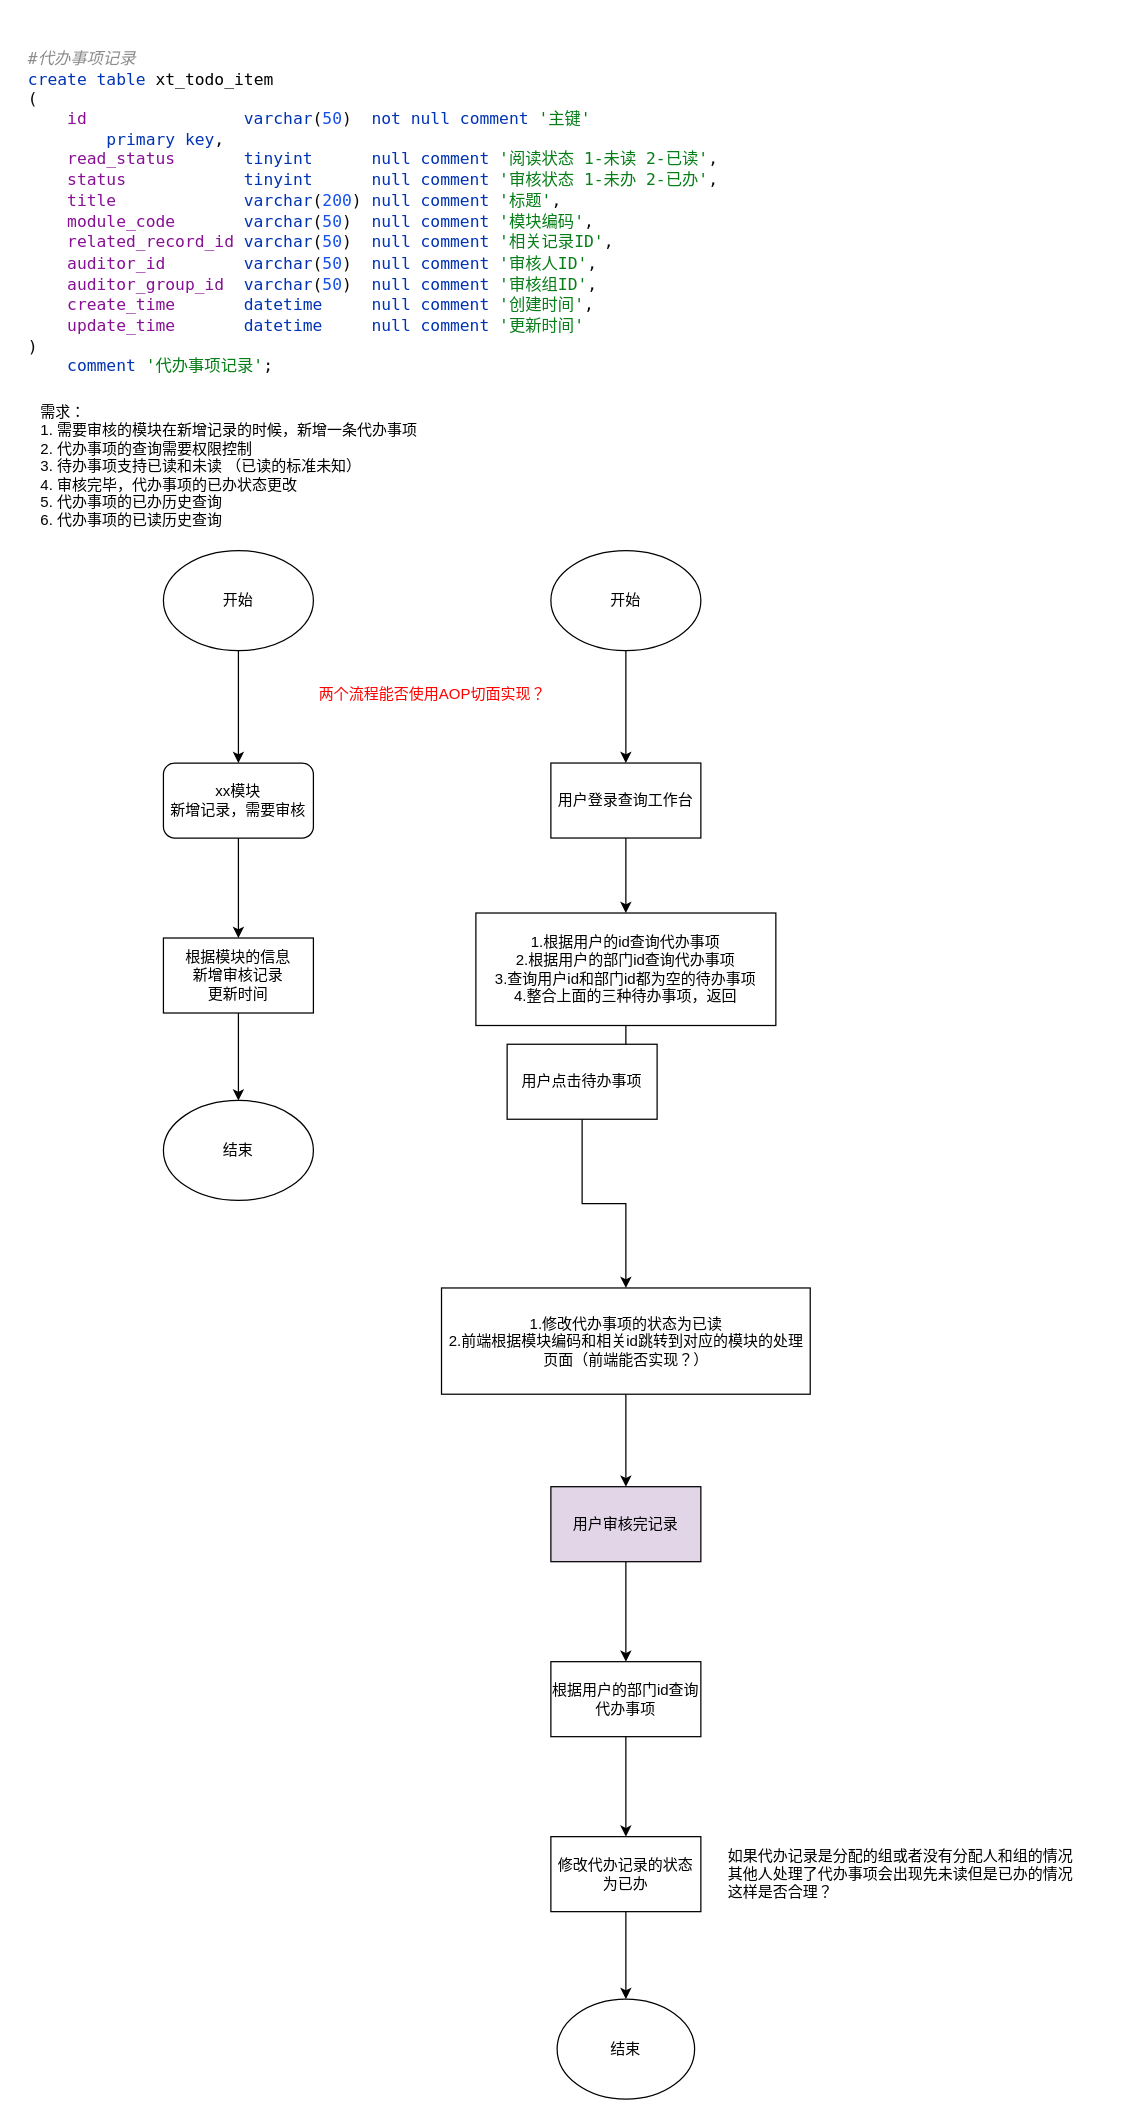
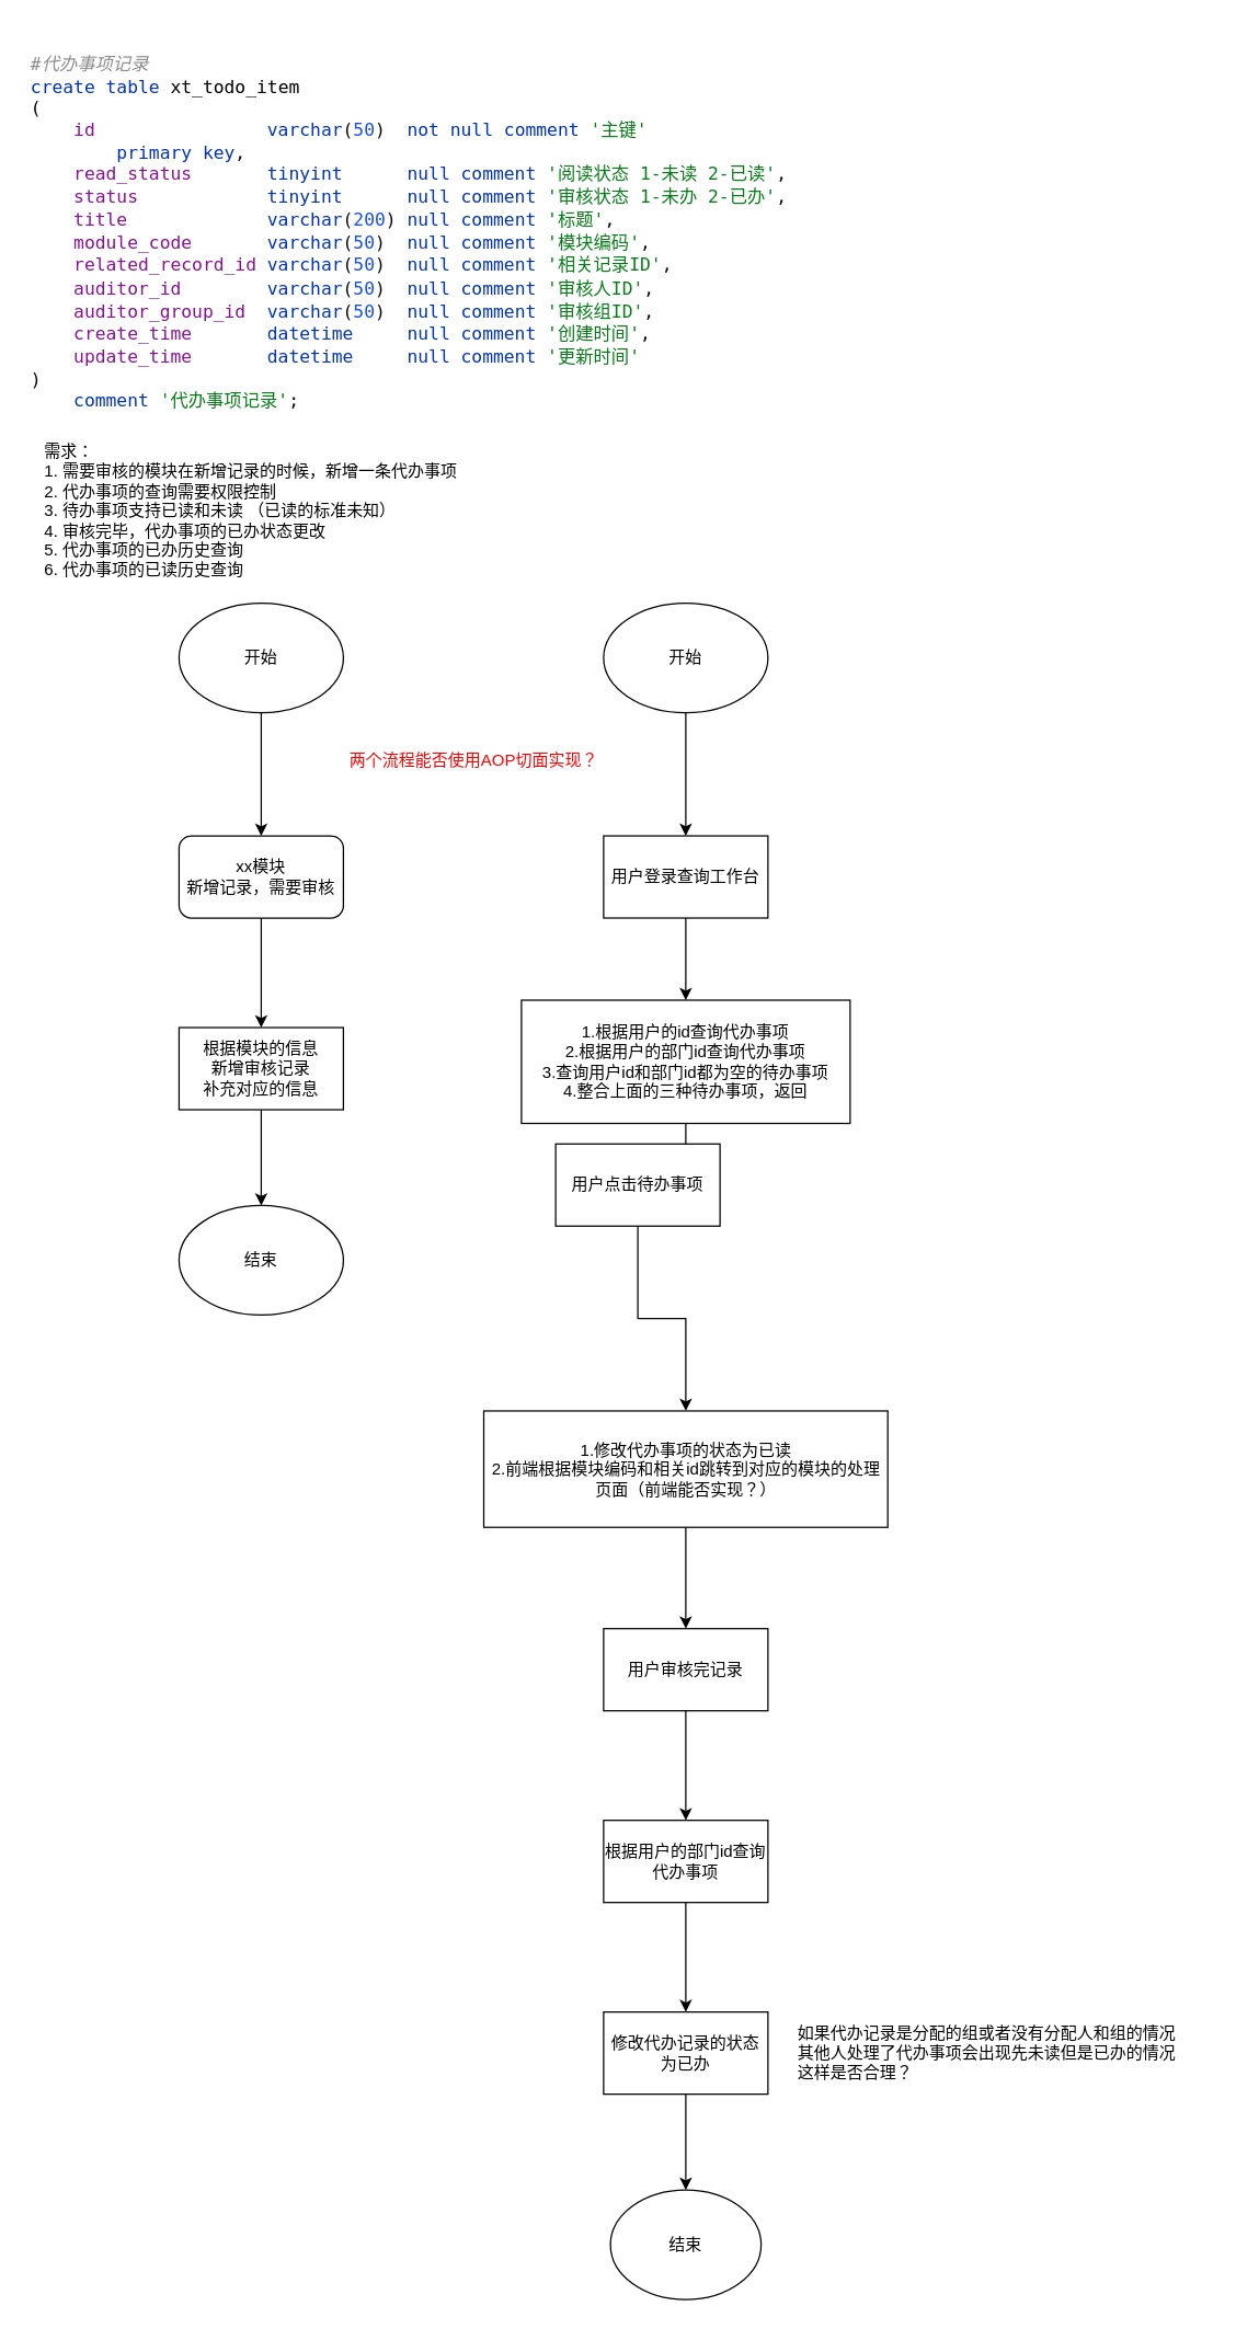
  <mxCell id="0" />
  <mxCell id="1" parent="0" />
  <mxCell id="2" value="&lt;div style=&quot;background-color:#ffffff;color:#080808&quot;&gt;&lt;pre style=&quot;font-family:'JetBrains Mono',monospace;font-size:9.8pt;&quot;&gt;&lt;pre style=&quot;font-family: &amp;quot;JetBrains Mono&amp;quot;, monospace; font-size: 9.8pt;&quot;&gt;&lt;span style=&quot;color: rgb(140, 140, 140); font-style: italic;&quot;&gt;#&lt;/span&gt;&lt;span style=&quot;color: rgb(140, 140, 140); font-style: italic; font-family: &amp;quot;Courier New&amp;quot;, monospace;&quot;&gt;代办事项记录&lt;br&gt;&lt;/span&gt;&lt;span style=&quot;color: rgb(0, 51, 179);&quot;&gt;create table &lt;/span&gt;&lt;span style=&quot;color: rgb(0, 0, 0);&quot;&gt;xt_todo_item&lt;br&gt;&lt;/span&gt;(&lt;br&gt;    &lt;span style=&quot;color: rgb(135, 16, 148);&quot;&gt;id                &lt;/span&gt;&lt;span style=&quot;color: rgb(0, 51, 179);&quot;&gt;varchar&lt;/span&gt;(&lt;span style=&quot;color: rgb(23, 80, 235);&quot;&gt;50&lt;/span&gt;)  &lt;span style=&quot;color: rgb(0, 51, 179);&quot;&gt;not null comment &lt;/span&gt;&lt;span style=&quot;color: rgb(6, 125, 23);&quot;&gt;'&lt;/span&gt;&lt;span style=&quot;color: rgb(6, 125, 23); font-family: &amp;quot;Courier New&amp;quot;, monospace;&quot;&gt;主键&lt;/span&gt;&lt;span style=&quot;color: rgb(6, 125, 23);&quot;&gt;'&lt;br&gt;&lt;/span&gt;&lt;span style=&quot;color: rgb(6, 125, 23);&quot;&gt;        &lt;/span&gt;&lt;span style=&quot;color: rgb(0, 51, 179);&quot;&gt;primary key&lt;/span&gt;,&lt;br&gt;    &lt;span style=&quot;color: rgb(135, 16, 148);&quot;&gt;read_status       &lt;/span&gt;&lt;span style=&quot;color: rgb(0, 51, 179);&quot;&gt;tinyint      null comment &lt;/span&gt;&lt;span style=&quot;color: rgb(6, 125, 23);&quot;&gt;'&lt;/span&gt;&lt;span style=&quot;color: rgb(6, 125, 23); font-family: &amp;quot;Courier New&amp;quot;, monospace;&quot;&gt;阅读状态&lt;/span&gt;&lt;span style=&quot;color: rgb(6, 125, 23);&quot;&gt; 1-&lt;/span&gt;&lt;span style=&quot;color: rgb(6, 125, 23); font-family: &amp;quot;Courier New&amp;quot;, monospace;&quot;&gt;未读&lt;/span&gt;&lt;span style=&quot;color: rgb(6, 125, 23);&quot;&gt; 2-&lt;/span&gt;&lt;span style=&quot;color: rgb(6, 125, 23); font-family: &amp;quot;Courier New&amp;quot;, monospace;&quot;&gt;已读&lt;/span&gt;&lt;span style=&quot;color: rgb(6, 125, 23);&quot;&gt;'&lt;/span&gt;,&lt;br&gt;    &lt;span style=&quot;color: rgb(135, 16, 148);&quot;&gt;status            &lt;/span&gt;&lt;span style=&quot;color: rgb(0, 51, 179);&quot;&gt;tinyint      null comment &lt;/span&gt;&lt;span style=&quot;color: rgb(6, 125, 23);&quot;&gt;'&lt;/span&gt;&lt;span style=&quot;color: rgb(6, 125, 23); font-family: &amp;quot;Courier New&amp;quot;, monospace;&quot;&gt;审核状态&lt;/span&gt;&lt;span style=&quot;color: rgb(6, 125, 23);&quot;&gt; 1-&lt;/span&gt;&lt;span style=&quot;color: rgb(6, 125, 23); font-family: &amp;quot;Courier New&amp;quot;, monospace;&quot;&gt;未办&lt;/span&gt;&lt;span style=&quot;color: rgb(6, 125, 23);&quot;&gt; 2-&lt;/span&gt;&lt;span style=&quot;color: rgb(6, 125, 23); font-family: &amp;quot;Courier New&amp;quot;, monospace;&quot;&gt;已办&lt;/span&gt;&lt;span style=&quot;color: rgb(6, 125, 23);&quot;&gt;'&lt;/span&gt;,&lt;br&gt;    &lt;span style=&quot;color: rgb(135, 16, 148);&quot;&gt;title             &lt;/span&gt;&lt;span style=&quot;color: rgb(0, 51, 179);&quot;&gt;varchar&lt;/span&gt;(&lt;span style=&quot;color: rgb(23, 80, 235);&quot;&gt;200&lt;/span&gt;) &lt;span style=&quot;color: rgb(0, 51, 179);&quot;&gt;null comment &lt;/span&gt;&lt;span style=&quot;color: rgb(6, 125, 23);&quot;&gt;'&lt;/span&gt;&lt;span style=&quot;color: rgb(6, 125, 23); font-family: &amp;quot;Courier New&amp;quot;, monospace;&quot;&gt;标题&lt;/span&gt;&lt;span style=&quot;color: rgb(6, 125, 23);&quot;&gt;'&lt;/span&gt;,&lt;br&gt;    &lt;span style=&quot;color: rgb(135, 16, 148);&quot;&gt;module_code       &lt;/span&gt;&lt;span style=&quot;color: rgb(0, 51, 179);&quot;&gt;varchar&lt;/span&gt;(&lt;span style=&quot;color: rgb(23, 80, 235);&quot;&gt;50&lt;/span&gt;)  &lt;span style=&quot;color: rgb(0, 51, 179);&quot;&gt;null comment &lt;/span&gt;&lt;span style=&quot;color: rgb(6, 125, 23);&quot;&gt;'&lt;/span&gt;&lt;span style=&quot;color: rgb(6, 125, 23); font-family: &amp;quot;Courier New&amp;quot;, monospace;&quot;&gt;模块编码&lt;/span&gt;&lt;span style=&quot;color: rgb(6, 125, 23);&quot;&gt;'&lt;/span&gt;,&lt;br&gt;    &lt;span style=&quot;color: rgb(135, 16, 148);&quot;&gt;related_record_id &lt;/span&gt;&lt;span style=&quot;color: rgb(0, 51, 179);&quot;&gt;varchar&lt;/span&gt;(&lt;span style=&quot;color: rgb(23, 80, 235);&quot;&gt;50&lt;/span&gt;)  &lt;span style=&quot;color: rgb(0, 51, 179);&quot;&gt;null comment &lt;/span&gt;&lt;span style=&quot;color: rgb(6, 125, 23);&quot;&gt;'&lt;/span&gt;&lt;span style=&quot;color: rgb(6, 125, 23); font-family: &amp;quot;Courier New&amp;quot;, monospace;&quot;&gt;相关记录&lt;/span&gt;&lt;span style=&quot;color: rgb(6, 125, 23);&quot;&gt;ID'&lt;/span&gt;,&lt;br&gt;    &lt;span style=&quot;color: rgb(135, 16, 148);&quot;&gt;auditor_id        &lt;/span&gt;&lt;span style=&quot;color: rgb(0, 51, 179);&quot;&gt;varchar&lt;/span&gt;(&lt;span style=&quot;color: rgb(23, 80, 235);&quot;&gt;50&lt;/span&gt;)  &lt;span style=&quot;color: rgb(0, 51, 179);&quot;&gt;null comment &lt;/span&gt;&lt;span style=&quot;color: rgb(6, 125, 23);&quot;&gt;'&lt;/span&gt;&lt;span style=&quot;color: rgb(6, 125, 23); font-family: &amp;quot;Courier New&amp;quot;, monospace;&quot;&gt;审核人&lt;/span&gt;&lt;span style=&quot;color: rgb(6, 125, 23);&quot;&gt;ID'&lt;/span&gt;,&lt;br&gt;    &lt;span style=&quot;color: rgb(135, 16, 148);&quot;&gt;auditor_group_id  &lt;/span&gt;&lt;span style=&quot;color: rgb(0, 51, 179);&quot;&gt;varchar&lt;/span&gt;(&lt;span style=&quot;color: rgb(23, 80, 235);&quot;&gt;50&lt;/span&gt;)  &lt;span style=&quot;color: rgb(0, 51, 179);&quot;&gt;null comment &lt;/span&gt;&lt;span style=&quot;color: rgb(6, 125, 23);&quot;&gt;'&lt;/span&gt;&lt;span style=&quot;color: rgb(6, 125, 23); font-family: &amp;quot;Courier New&amp;quot;, monospace;&quot;&gt;审核组&lt;/span&gt;&lt;span style=&quot;color: rgb(6, 125, 23);&quot;&gt;ID'&lt;/span&gt;,&lt;br&gt;    &lt;span style=&quot;color: rgb(135, 16, 148);&quot;&gt;create_time       &lt;/span&gt;&lt;span style=&quot;color: rgb(0, 51, 179);&quot;&gt;datetime     null comment &lt;/span&gt;&lt;span style=&quot;color: rgb(6, 125, 23);&quot;&gt;'&lt;/span&gt;&lt;span style=&quot;color: rgb(6, 125, 23); font-family: &amp;quot;Courier New&amp;quot;, monospace;&quot;&gt;创建时间&lt;/span&gt;&lt;span style=&quot;color: rgb(6, 125, 23);&quot;&gt;'&lt;/span&gt;,&lt;br&gt;    &lt;span style=&quot;color: rgb(135, 16, 148);&quot;&gt;update_time       &lt;/span&gt;&lt;span style=&quot;color: rgb(0, 51, 179);&quot;&gt;datetime     null comment &lt;/span&gt;&lt;span style=&quot;color: rgb(6, 125, 23);&quot;&gt;'&lt;/span&gt;&lt;span style=&quot;color: rgb(6, 125, 23); font-family: &amp;quot;Courier New&amp;quot;, monospace;&quot;&gt;更新时间&lt;/span&gt;&lt;span style=&quot;color: rgb(6, 125, 23);&quot;&gt;'&lt;br&gt;&lt;/span&gt;)&lt;br&gt;    &lt;span style=&quot;color: rgb(0, 51, 179);&quot;&gt;comment &lt;/span&gt;&lt;span style=&quot;color: rgb(6, 125, 23);&quot;&gt;'&lt;/span&gt;&lt;span style=&quot;color: rgb(6, 125, 23); font-family: &amp;quot;Courier New&amp;quot;, monospace;&quot;&gt;代办事项记录&lt;/span&gt;&lt;span style=&quot;color: rgb(6, 125, 23);&quot;&gt;'&lt;/span&gt;;&lt;/pre&gt;&lt;/pre&gt;&lt;/div&gt;" style="text;html=1;align=left;verticalAlign=middle;resizable=0;points=[];autosize=1;strokeColor=none;fillColor=none;" vertex="1" parent="1"><mxGeometry width="490" height="300" as="geometry" x="20" y="20" /></mxCell>
  <mxCell id="3" value="" style="edgeStyle=orthogonalEdgeStyle;rounded=0;orthogonalLoop=1;jettySize=auto;html=1;" edge="1" parent="1" source="4" target="6"><mxGeometry relative="1" as="geometry" /></mxCell>
  <mxCell id="4" value="开始" style="ellipse;whiteSpace=wrap;html=1;" vertex="1" parent="1"><mxGeometry x="130" y="440" width="120" height="80" as="geometry" /></mxCell>
  <mxCell id="5" value="" style="edgeStyle=orthogonalEdgeStyle;rounded=0;orthogonalLoop=1;jettySize=auto;html=1;" edge="1" parent="1" source="6" target="8"><mxGeometry relative="1" as="geometry" /></mxCell>
  <mxCell id="6" value="xx模块&lt;br&gt;新增记录，需要审核" style="whiteSpace=wrap;html=1;rounded=1;" vertex="1" parent="1"><mxGeometry x="130" y="610" width="120" height="60" as="geometry" /></mxCell>
  <mxCell id="7" value="" style="edgeStyle=orthogonalEdgeStyle;rounded=0;orthogonalLoop=1;jettySize=auto;html=1;" edge="1" parent="1" source="8" target="10"><mxGeometry relative="1" as="geometry" /></mxCell>
- <mxCell id="8" value="根据模块的信息&lt;br&gt;新增审核记录&lt;br&gt;更新时间" style="whiteSpace=wrap;html=1;" vertex="1" parent="1"><mxGeometry x="130" y="750" width="120" height="60" as="geometry" /></mxCell>
+ <mxCell id="8" value="根据模块的信息&lt;br&gt;新增审核记录&lt;br&gt;补充对应的信息" style="whiteSpace=wrap;html=1;" vertex="1" parent="1"><mxGeometry x="130" y="750" width="120" height="60" as="geometry" /></mxCell>
  <mxCell id="9" value="需求：&lt;div&gt;1. 需要审核的模块在新增记录的时候，新增一条代办事项&lt;/div&gt;&lt;div&gt;2. 代办事项的查询需要权限控制&lt;/div&gt;&lt;div&gt;3. 待办事项支持已读和未读 （已读的标准未知）&lt;/div&gt;&lt;div&gt;4. 审核完毕，代办事项的已办状态更改&lt;/div&gt;&lt;div&gt;5. 代办事项的已办历史查询&lt;/div&gt;&lt;div&gt;6. 代办事项的已读历史查询&lt;/div&gt;&lt;div&gt;&lt;br&gt;&lt;/div&gt;" style="text;html=1;align=left;verticalAlign=middle;resizable=0;points=[];autosize=1;strokeColor=none;fillColor=none;" vertex="1" parent="1"><mxGeometry x="30" y="315" width="320" height="130" as="geometry" /></mxCell>
  <mxCell id="10" value="结束" style="ellipse;whiteSpace=wrap;html=1;" vertex="1" parent="1"><mxGeometry x="130" y="880" width="120" height="80" as="geometry" /></mxCell>
  <mxCell id="11" value="" style="edgeStyle=orthogonalEdgeStyle;rounded=0;orthogonalLoop=1;jettySize=auto;html=1;" edge="1" parent="1" source="12" target="14"><mxGeometry relative="1" as="geometry" /></mxCell>
  <mxCell id="12" value="开始" style="ellipse;whiteSpace=wrap;html=1;" vertex="1" parent="1"><mxGeometry x="440" y="440" width="120" height="80" as="geometry" /></mxCell>
  <mxCell id="13" value="" style="edgeStyle=orthogonalEdgeStyle;rounded=0;orthogonalLoop=1;jettySize=auto;html=1;" edge="1" parent="1" source="14" target="16"><mxGeometry relative="1" as="geometry" /></mxCell>
  <mxCell id="14" value="用户登录查询工作台" style="whiteSpace=wrap;html=1;" vertex="1" parent="1"><mxGeometry x="440" y="610" width="120" height="60" as="geometry" /></mxCell>
  <mxCell id="15" value="" style="edgeStyle=orthogonalEdgeStyle;rounded=0;orthogonalLoop=1;jettySize=auto;html=1;" edge="1" parent="1" source="16" target="18"><mxGeometry relative="1" as="geometry" /></mxCell>
  <mxCell id="16" value="1.根据用户的id查询代办事项&lt;div&gt;2.根据用户的部门id查询代办事项&lt;/div&gt;&lt;div&gt;3.查询用户id和部门id都为空的待办事项&lt;/div&gt;&lt;div&gt;4.整合上面的三种待办事项，返回&lt;/div&gt;" style="whiteSpace=wrap;html=1;" vertex="1" parent="1"><mxGeometry x="380" y="730" width="240" height="90" as="geometry" /></mxCell>
  <mxCell id="17" value="" style="edgeStyle=orthogonalEdgeStyle;rounded=0;orthogonalLoop=1;jettySize=auto;html=1;" edge="1" parent="1" source="18" target="20"><mxGeometry relative="1" as="geometry" /></mxCell>
  <mxCell id="18" value="用户点击待办事项" style="whiteSpace=wrap;html=1;" vertex="1" parent="1"><mxGeometry x="405" y="835" width="120" height="60" as="geometry" /></mxCell>
  <mxCell id="19" value="" style="edgeStyle=orthogonalEdgeStyle;rounded=0;orthogonalLoop=1;jettySize=auto;html=1;" edge="1" parent="1" source="20" target="22"><mxGeometry relative="1" as="geometry" /></mxCell>
  <mxCell id="20" value="1.修改代办事项的状态为已读&lt;div&gt;2.前端根据模块编码和相关id跳转到对应的模块的处理页面（前端能否实现？）&lt;/div&gt;" style="whiteSpace=wrap;html=1;" vertex="1" parent="1"><mxGeometry x="352.5" y="1030" width="295" height="85" as="geometry" /></mxCell>
  <mxCell id="21" value="" style="edgeStyle=orthogonalEdgeStyle;rounded=0;orthogonalLoop=1;jettySize=auto;html=1;" edge="1" parent="1" source="22" target="24"><mxGeometry relative="1" as="geometry" /></mxCell>
- <mxCell id="22" value="用户审核完记录" style="whiteSpace=wrap;html=1;fillColor=#e1d5e7;" vertex="1" parent="1"><mxGeometry x="440" y="1189" width="120" height="60" as="geometry" /></mxCell>
+ <mxCell id="22" value="用户审核完记录" style="whiteSpace=wrap;html=1;" vertex="1" parent="1"><mxGeometry x="440" y="1189" width="120" height="60" as="geometry" /></mxCell>
  <mxCell id="23" value="" style="edgeStyle=orthogonalEdgeStyle;rounded=0;orthogonalLoop=1;jettySize=auto;html=1;" edge="1" parent="1" source="24" target="26"><mxGeometry relative="1" as="geometry" /></mxCell>
  <mxCell id="24" value="根据用户的部门id查询代办事项" style="whiteSpace=wrap;html=1;" vertex="1" parent="1"><mxGeometry x="440" y="1329" width="120" height="60" as="geometry" /></mxCell>
  <mxCell id="25" value="" style="edgeStyle=orthogonalEdgeStyle;rounded=0;orthogonalLoop=1;jettySize=auto;html=1;" edge="1" parent="1" source="26" target="27"><mxGeometry relative="1" as="geometry" /></mxCell>
  <mxCell id="26" value="修改代办记录的状态为已办" style="whiteSpace=wrap;html=1;" vertex="1" parent="1"><mxGeometry x="440" y="1469" width="120" height="60" as="geometry" /></mxCell>
  <mxCell id="27" value="结束" style="ellipse;whiteSpace=wrap;html=1;" vertex="1" parent="1"><mxGeometry x="445" y="1599" width="110" height="80" as="geometry" /></mxCell>
  <mxCell id="28" value="如果代办记录是分配的组或者没有分配人和组的情况&lt;br&gt;&lt;div&gt;其他人处理了代办事项会出现先未读但是已办的情况&lt;/div&gt;&lt;div&gt;这样是否合理？&lt;/div&gt;" style="text;html=1;align=left;verticalAlign=middle;resizable=0;points=[];autosize=1;strokeColor=none;fillColor=none;" vertex="1" parent="1"><mxGeometry x="580" y="1469" width="300" height="60" as="geometry" /></mxCell>
  <mxCell id="29" value="&lt;font color=&quot;#ff0000&quot;&gt;两个流程能否使用AOP切面实现？&lt;/font&gt;" style="text;html=1;align=center;verticalAlign=middle;resizable=0;points=[];autosize=1;strokeColor=none;fillColor=none;" vertex="1" parent="1"><mxGeometry x="245" y="540" width="200" height="30" as="geometry" /></mxCell>
